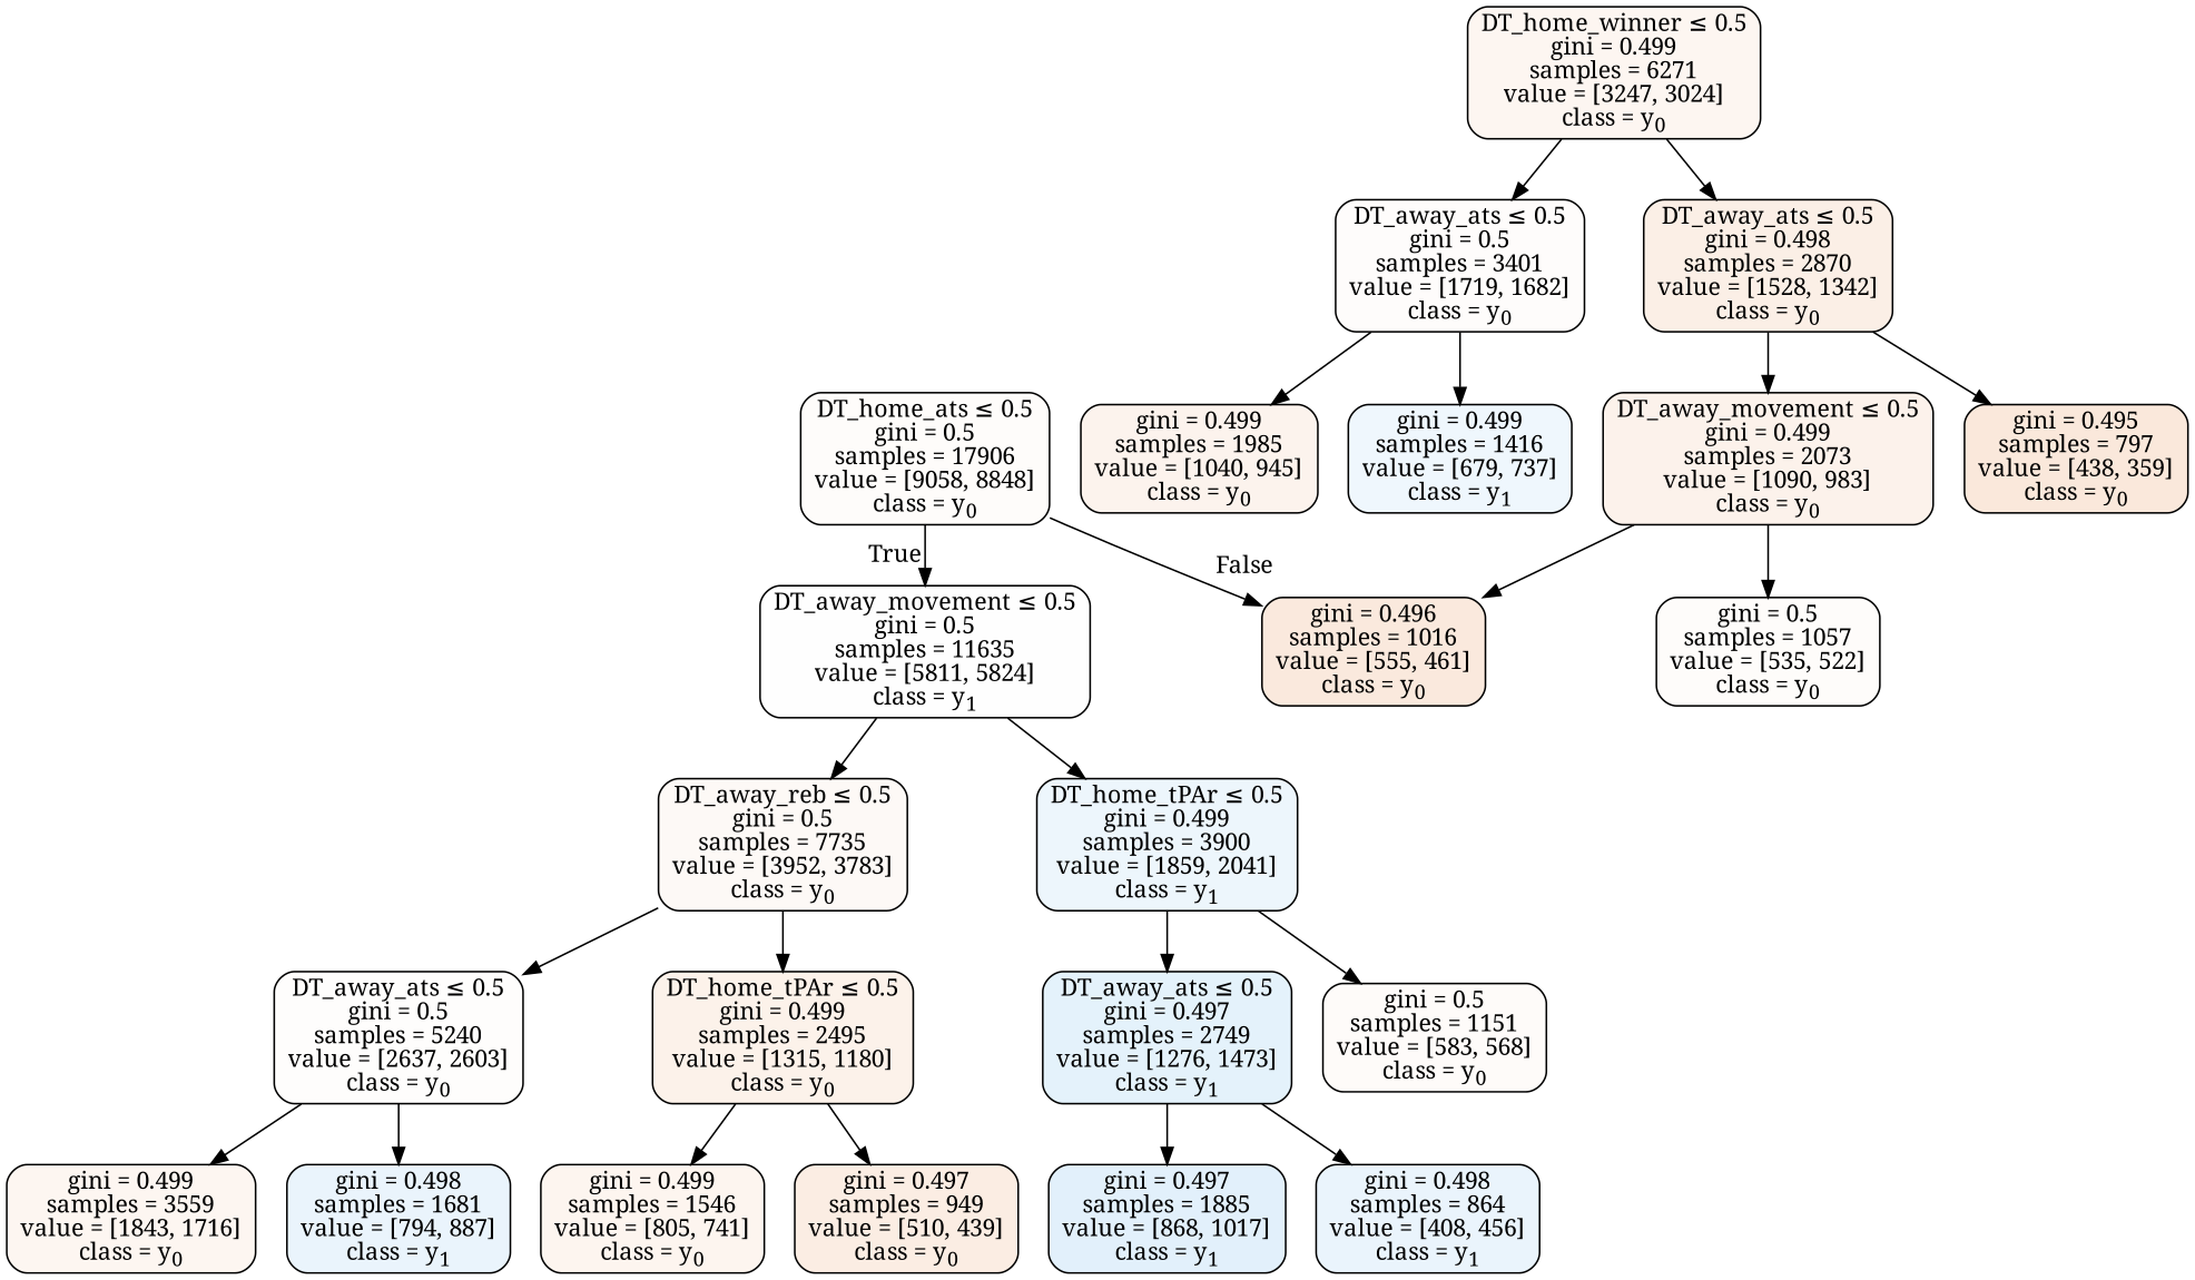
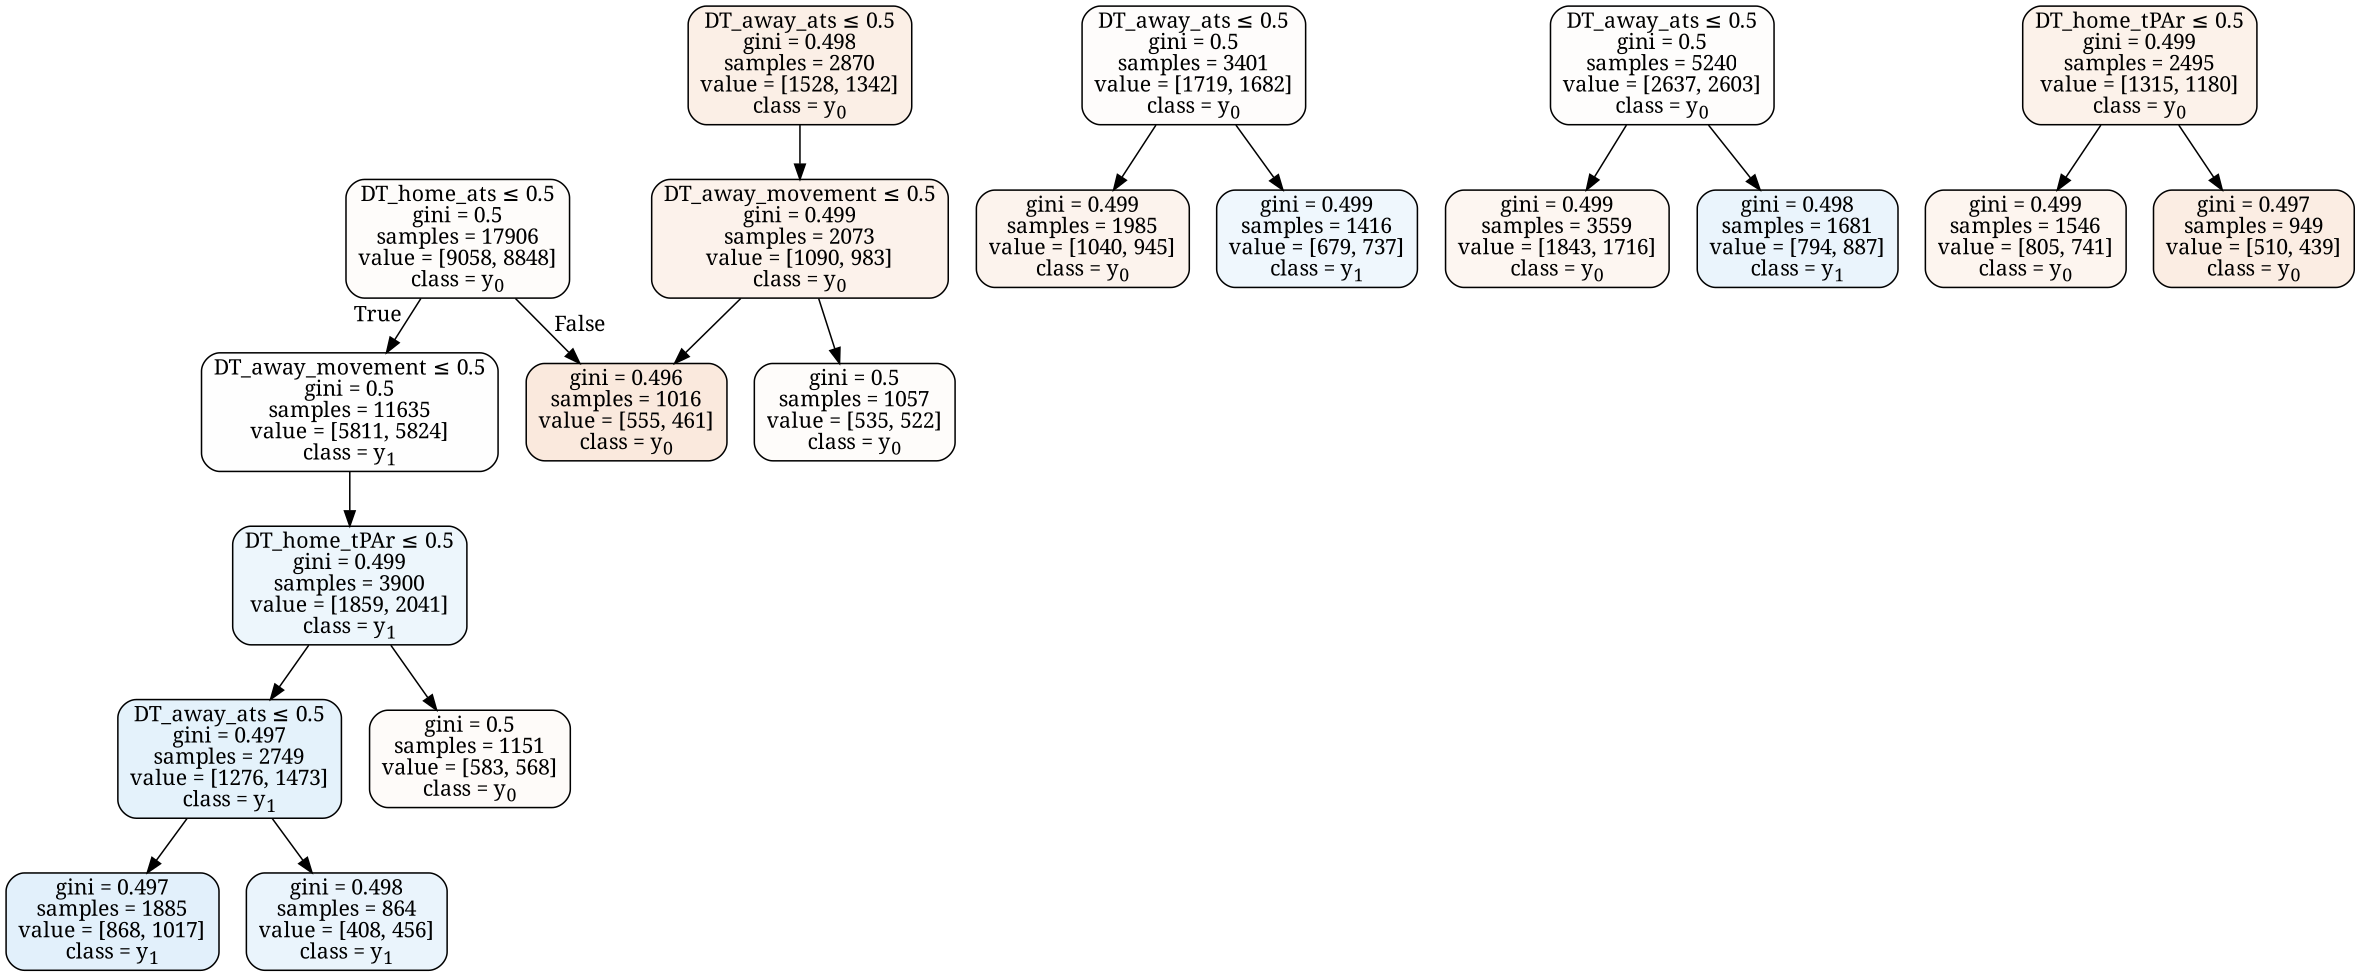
  digraph {
    fontname="Noto Serif"
    node [color=black fillcolor="#e5813906" fontname="Noto Serif" shape=box style="filled, rounded"]
    edge [fontname="Noto Serif"]
    n1 [label=<DT_home_ats &le; 0.5<br/>gini = 0.5<br/>samples = 17906<br/>value = [9058, 8848]<br/>class = y<SUB>0</SUB>>]
    n2 [fillcolor="#399de501" label=<DT_away_movement &le; 0.5<br/>gini = 0.5<br/>samples = 11635<br/>value = [5811, 5824]<br/>class = y<SUB>1</SUB>>]
    n3 [fillcolor="#e581392b" label=<gini = 0.496<br/>samples = 1016<br/>value = [555, 461]<br/>class = y<SUB>0</SUB>>]
-   n4 [fillcolor="#e581390b" label=<DT_away_reb &le; 0.5<br/>gini = 0.5<br/>samples = 7735<br/>value = [3952, 3783]<br/>class = y<SUB>0</SUB>>]
    n5 [fillcolor="#399de517" label=<DT_home_tPAr &le; 0.5<br/>gini = 0.499<br/>samples = 3900<br/>value = [1859, 2041]<br/>class = y<SUB>1</SUB>>]
-   n6 [fillcolor="#e5813912" label=<DT_home_winner &le; 0.5<br/>gini = 0.499<br/>samples = 6271<br/>value = [3247, 3024]<br/>class = y<SUB>0</SUB>>]
    n7 [fillcolor="#e5813905" label=<DT_away_ats &le; 0.5<br/>gini = 0.5<br/>samples = 3401<br/>value = [1719, 1682]<br/>class = y<SUB>0</SUB>>]
    n8 [fillcolor="#e581391f" label=<DT_away_ats &le; 0.5<br/>gini = 0.498<br/>samples = 2870<br/>value = [1528, 1342]<br/>class = y<SUB>0</SUB>>]
    n9 [fillcolor="#e5813903" label=<DT_away_ats &le; 0.5<br/>gini = 0.5<br/>samples = 5240<br/>value = [2637, 2603]<br/>class = y<SUB>0</SUB>>]
    n10 [fillcolor="#e581391a" label=<DT_home_tPAr &le; 0.5<br/>gini = 0.499<br/>samples = 2495<br/>value = [1315, 1180]<br/>class = y<SUB>0</SUB>>]
    n11 [fillcolor="#399de522" label=<DT_away_ats &le; 0.5<br/>gini = 0.497<br/>samples = 2749<br/>value = [1276, 1473]<br/>class = y<SUB>1</SUB>>]
    n12 [fillcolor="#e5813907" label=<gini = 0.5<br/>samples = 1151<br/>value = [583, 568]<br/>class = y<SUB>0</SUB>>]
    n13 [fillcolor="#e5813912" label=<gini = 0.499<br/>samples = 3559<br/>value = [1843, 1716]<br/>class = y<SUB>0</SUB>>]
    n14 [fillcolor="#399de51b" label=<gini = 0.498<br/>samples = 1681<br/>value = [794, 887]<br/>class = y<SUB>1</SUB>>]
    n15 [fillcolor="#e5813914" label=<gini = 0.499<br/>samples = 1546<br/>value = [805, 741]<br/>class = y<SUB>0</SUB>>]
    n16 [fillcolor="#e5813923" label=<gini = 0.497<br/>samples = 949<br/>value = [510, 439]<br/>class = y<SUB>0</SUB>>]
    n17 [fillcolor="#399de525" label=<gini = 0.497<br/>samples = 1885<br/>value = [868, 1017]<br/>class = y<SUB>1</SUB>>]
    n18 [fillcolor="#399de51b" label=<gini = 0.498<br/>samples = 864<br/>value = [408, 456]<br/>class = y<SUB>1</SUB>>]
    n19 [fillcolor="#e5813917" label=<gini = 0.499<br/>samples = 1985<br/>value = [1040, 945]<br/>class = y<SUB>0</SUB>>]
    n20 [fillcolor="#399de514" label=<gini = 0.499<br/>samples = 1416<br/>value = [679, 737]<br/>class = y<SUB>1</SUB>>]
    n21 [fillcolor="#e5813919" label=<DT_away_movement &le; 0.5<br/>gini = 0.499<br/>samples = 2073<br/>value = [1090, 983]<br/>class = y<SUB>0</SUB>>]
-   n22 [fillcolor="#e581392e" label=<gini = 0.495<br/>samples = 797<br/>value = [438, 359]<br/>class = y<SUB>0</SUB>>]
    n23 [label=<gini = 0.5<br/>samples = 1057<br/>value = [535, 522]<br/>class = y<SUB>0</SUB>>]
    n1 -> n2 [headlabel=True labelangle=45 labeldistance=2.5]
    n1 -> n3 [headlabel=False labelangle=-45 labeldistance=2.5]
-   n2 -> n4
    n2 -> n5
-   n4 -> n9
-   n4 -> n10
    n5 -> n11
    n5 -> n12
-   n6 -> n7
-   n6 -> n8
    n7 -> n19
    n7 -> n20
    n8 -> n21
-   n8 -> n22
    n9 -> n13
    n9 -> n14
    n10 -> n15
    n10 -> n16
    n11 -> n17
    n11 -> n18
    n21 -> n3
    n21 -> n23
  }
